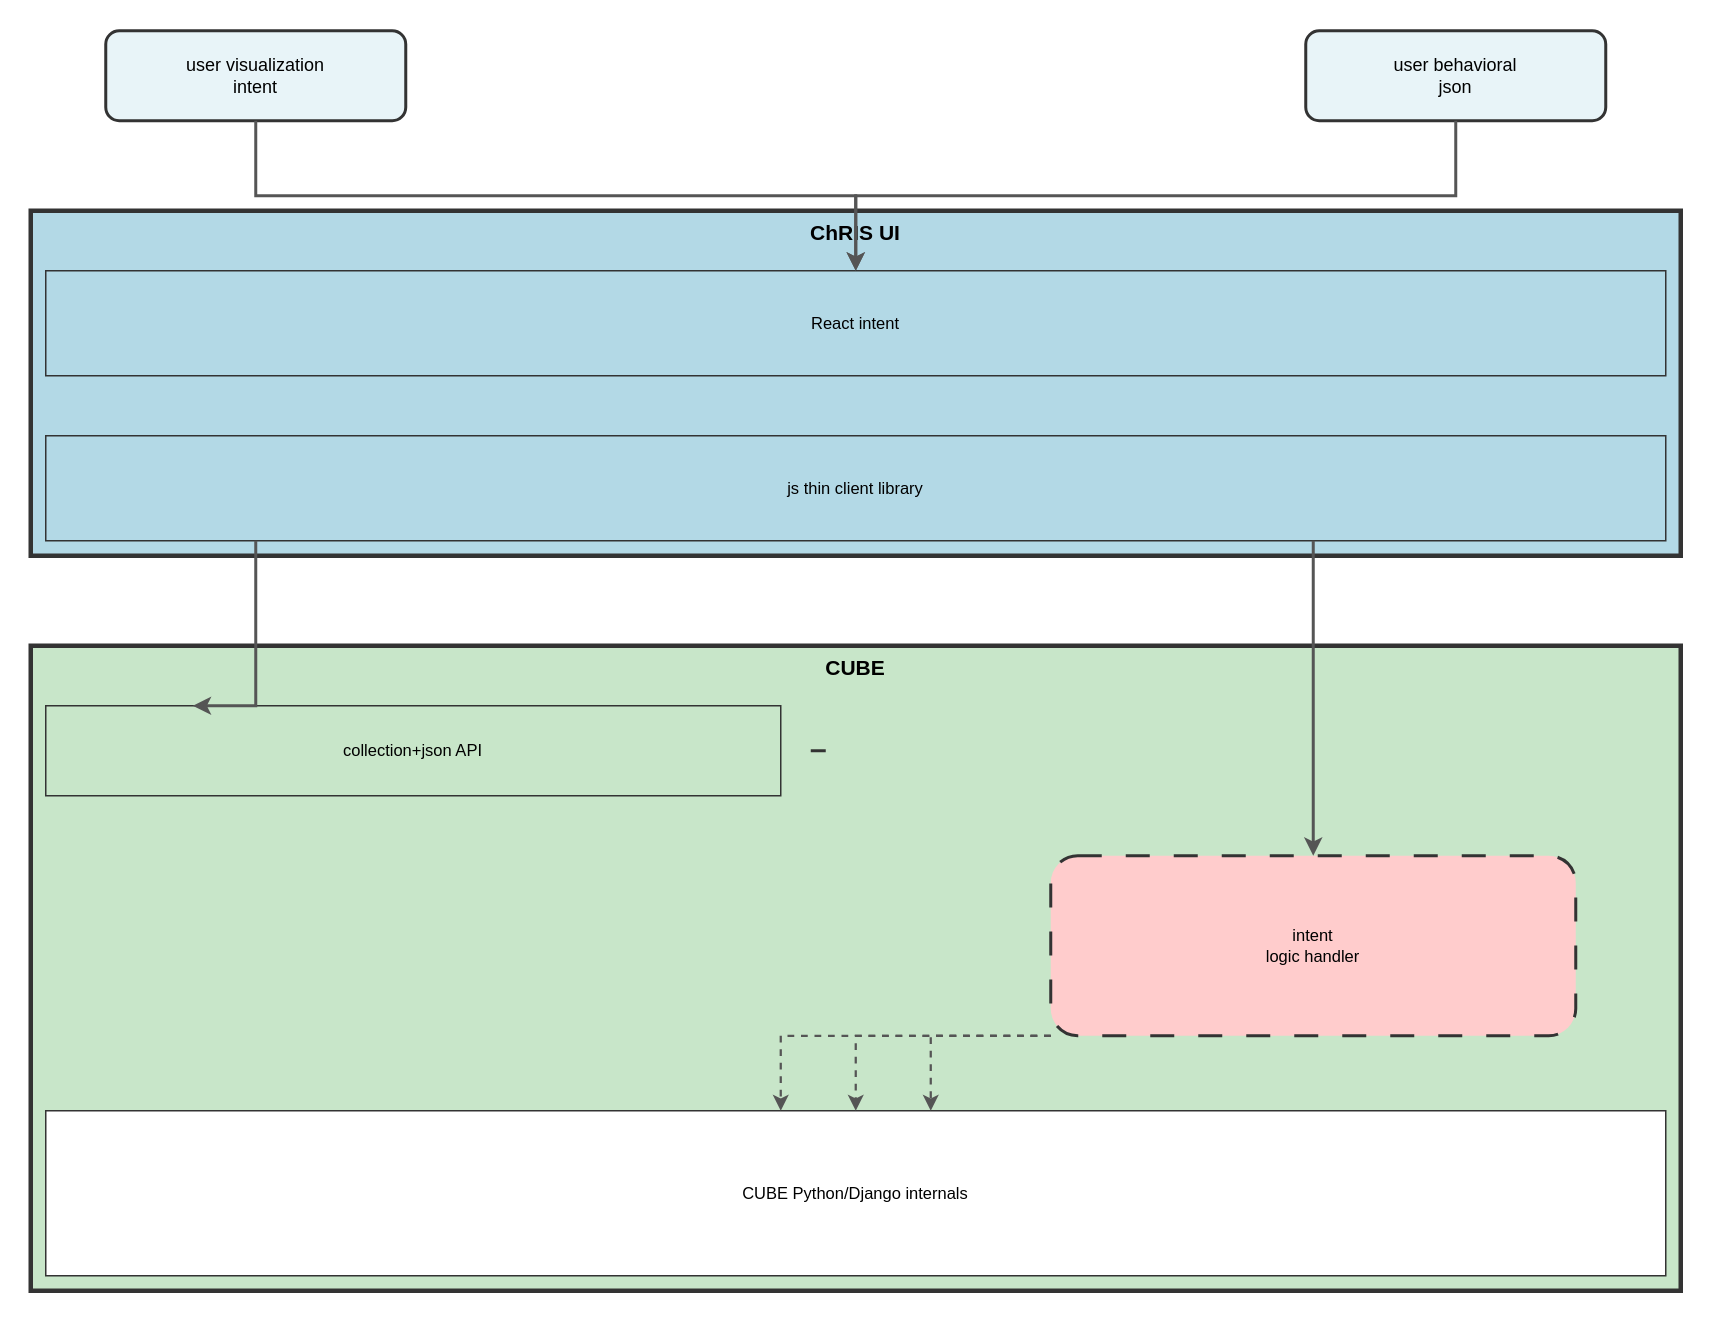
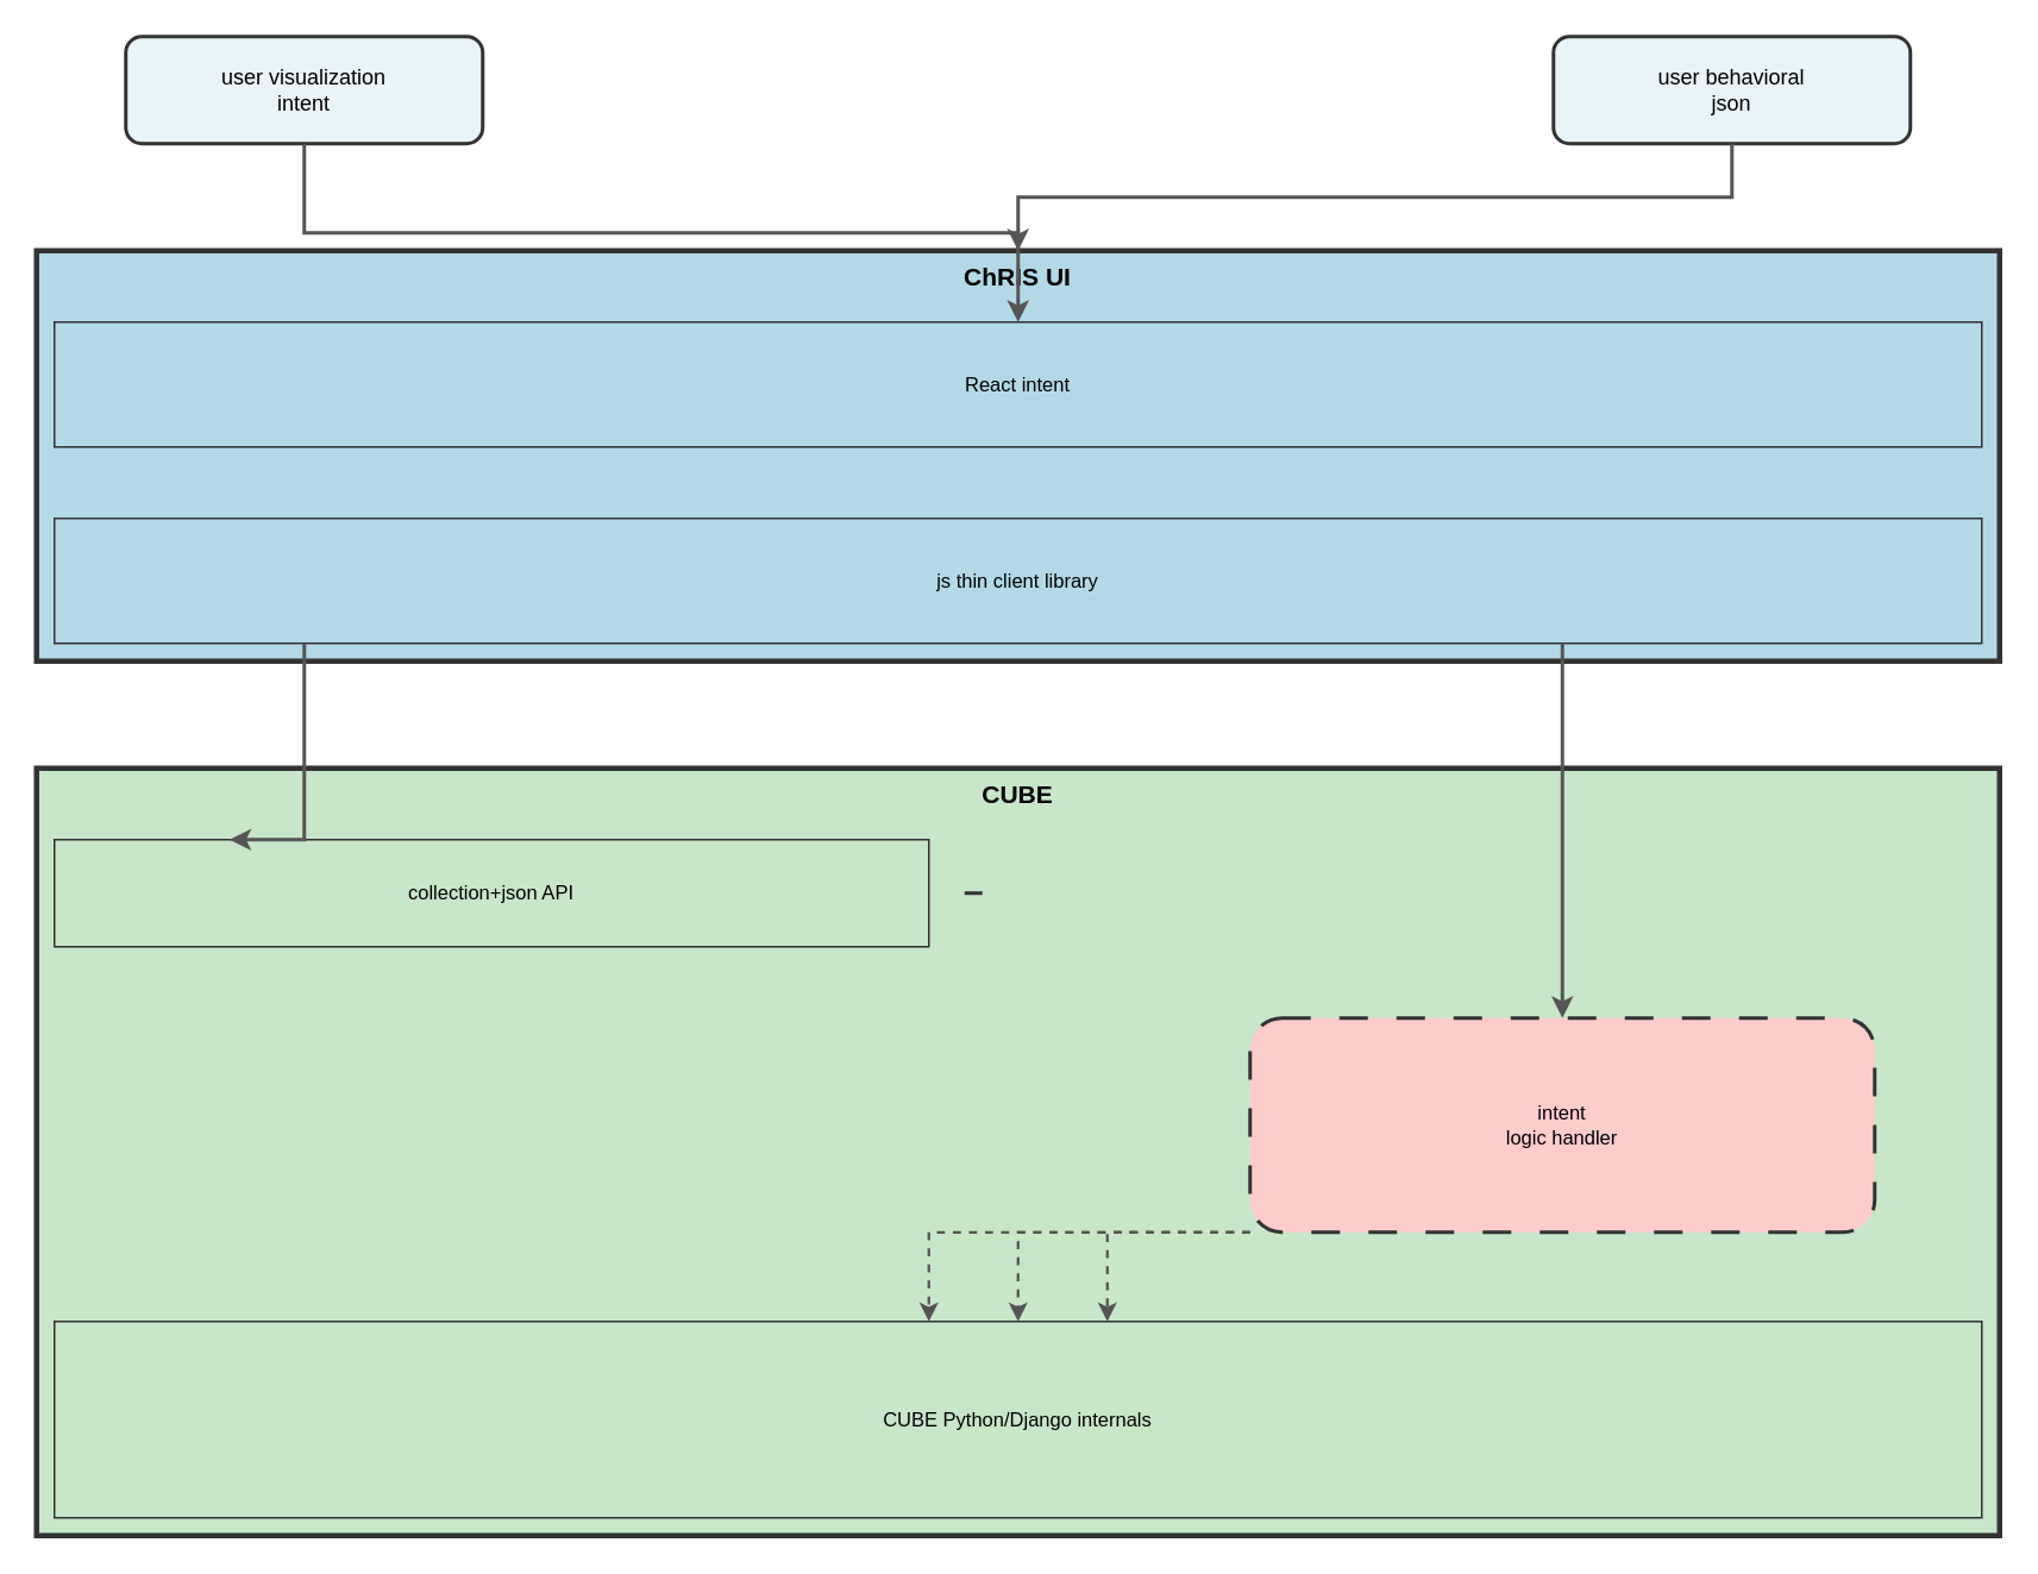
  <mxCell id="0" />
  <mxCell id="1" parent="0" />
  <mxCell id="2" value="user visualization&#10;intent" style="rounded=1;whiteSpace=wrap;html=1;fillColor=#E8F4F8;strokeColor=#333333;strokeWidth=2;fontSize=12;align=center;" vertex="1" parent="1"><mxGeometry x="70" y="20" width="200" height="60" as="geometry" /></mxCell>
  <mxCell id="3" value="user behavioral&#10;json" style="rounded=1;whiteSpace=wrap;html=1;fillColor=#E8F4F8;strokeColor=#333333;strokeWidth=2;fontSize=12;align=center;" vertex="1" parent="1"><mxGeometry x="870" y="20" width="200" height="60" as="geometry" /></mxCell>
  <mxCell id="4" value="ChRIS UI" style="rounded=0;whiteSpace=wrap;html=1;fillColor=#B3D9E6;strokeColor=#333333;strokeWidth=3;fontSize=14;fontStyle=1;verticalAlign=top;align=center;" vertex="1" parent="1"><mxGeometry x="20" y="140" width="1100" height="230" as="geometry" /></mxCell>
  <mxCell id="5" value="React intent" style="rounded=0;whiteSpace=wrap;html=1;fillColor=#B3D9E6;strokeColor=#333333;strokeWidth=1;fontSize=11;align=center;" vertex="1" parent="1"><mxGeometry x="30" y="180" width="1080" height="70" as="geometry" /></mxCell>
  <mxCell id="6" value="js thin client library" style="rounded=0;whiteSpace=wrap;html=1;fillColor=#B3D9E6;strokeColor=#333333;strokeWidth=1;fontSize=11;align=center;" vertex="1" parent="1"><mxGeometry x="30" y="290" width="1080" height="70" as="geometry" /></mxCell>
  <mxCell id="7" value="CUBE" style="rounded=0;whiteSpace=wrap;html=1;fillColor=#C8E6C9;strokeColor=#333333;strokeWidth=3;fontSize=14;fontStyle=1;verticalAlign=top;align=center;" vertex="1" parent="1"><mxGeometry x="20" y="430" width="1100" height="430" as="geometry" /></mxCell>
  <mxCell id="8" value="collection+json API" style="rounded=0;whiteSpace=wrap;html=1;fillColor=#C8E6C9;strokeColor=#333333;strokeWidth=1;fontSize=11;align=center;" vertex="1" parent="1"><mxGeometry x="30" y="470" width="490" height="60" as="geometry" /></mxCell>
  <mxCell id="9" value="" style="line;strokeWidth=2;html=1;strokeColor=#333333;" vertex="1" parent="1"><mxGeometry x="540" y="470" width="10" height="60" as="geometry" /></mxCell>
  <mxCell id="10" value="intent&#10;logic handler" style="rounded=1;whiteSpace=wrap;html=1;fillColor=#FFCCCC;strokeColor=#333333;strokeWidth=2;fontSize=11;align=center;dashed=1;dashPattern=8 8;" vertex="1" parent="1"><mxGeometry x="700" y="570" width="350" height="120" as="geometry" /></mxCell>
- <mxCell id="11" value="CUBE Python/Django internals" style="rounded=0;whiteSpace=wrap;html=1;fillColor=#ffffff;strokeColor=#333333;strokeWidth=1;fontSize=11;align=center;" vertex="1" parent="1"><mxGeometry x="30" y="740" width="1080" height="110" as="geometry" /></mxCell>
+ <mxCell id="11" value="CUBE Python/Django internals" style="rounded=0;whiteSpace=wrap;html=1;fillColor=#C8E6C9;strokeColor=#333333;strokeWidth=1;fontSize=11;align=center;" vertex="1" parent="1"><mxGeometry x="30" y="740" width="1080" height="110" as="geometry" /></mxCell>
  <mxCell id="12" style="edgeStyle=orthogonalEdgeStyle;rounded=0;orthogonalLoop=1;jettySize=auto;html=1;strokeColor=#555555;strokeWidth=2;endArrow=classic;endFill=1;" edge="1" parent="1" source="2" target="5"><mxGeometry relative="1" as="geometry" /></mxCell>
- <mxCell id="13" style="edgeStyle=orthogonalEdgeStyle;rounded=0;orthogonalLoop=1;jettySize=auto;html=1;strokeColor=#555555;strokeWidth=2;endArrow=classic;endFill=1;" edge="1" parent="1" source="3" target="5"><mxGeometry relative="1" as="geometry" /></mxCell>
+ <mxCell id="13" style="edgeStyle=orthogonalEdgeStyle;rounded=0;orthogonalLoop=1;jettySize=auto;html=1;strokeColor=#555555;strokeWidth=2;endArrow=classic;endFill=1;" edge="1" parent="1" source="3" target="4"><mxGeometry relative="1" as="geometry" /></mxCell>
  <mxCell id="14" style="edgeStyle=orthogonalEdgeStyle;rounded=0;orthogonalLoop=1;jettySize=auto;html=1;entryX=0.2;entryY=0;entryDx=0;entryDy=0;strokeColor=#555555;strokeWidth=2;endArrow=classic;endFill=1;" edge="1" parent="1" source="6" target="8"><mxGeometry relative="1" as="geometry"><Array as="points"><mxPoint x="170" y="360" /><mxPoint x="170" y="470" /></Array></mxGeometry></mxCell>
  <mxCell id="15" style="edgeStyle=orthogonalEdgeStyle;rounded=0;orthogonalLoop=1;jettySize=auto;html=1;entryX=0.5;entryY=0;entryDx=0;entryDy=0;strokeColor=#555555;strokeWidth=2;endArrow=classic;endFill=1;" edge="1" parent="1" source="6" target="10"><mxGeometry relative="1" as="geometry"><Array as="points"><mxPoint x="970" y="360" /><mxPoint x="875" y="360" /></Array></mxGeometry></mxCell>
  <mxCell id="16" style="edgeStyle=orthogonalEdgeStyle;rounded=0;orthogonalLoop=1;jettySize=auto;html=1;strokeColor=#555555;strokeWidth=1.5;endArrow=classic;endFill=1;dashed=1;" edge="1" parent="1" source="10" target="11"><mxGeometry relative="1" as="geometry"><Array as="points"><mxPoint x="820" y="690" /><mxPoint x="520" y="690" /></Array></mxGeometry></mxCell>
  <mxCell id="17" style="edgeStyle=orthogonalEdgeStyle;rounded=0;orthogonalLoop=1;jettySize=auto;html=1;strokeColor=#555555;strokeWidth=1.5;endArrow=classic;endFill=1;dashed=1;" edge="1" parent="1" source="10" target="11"><mxGeometry relative="1" as="geometry"><Array as="points"><mxPoint x="875" y="690" /><mxPoint x="570" y="690" /></Array></mxGeometry></mxCell>
  <mxCell id="18" style="edgeStyle=orthogonalEdgeStyle;rounded=0;orthogonalLoop=1;jettySize=auto;html=1;strokeColor=#555555;strokeWidth=1.5;endArrow=classic;endFill=1;dashed=1;" edge="1" parent="1" source="10" target="11"><mxGeometry relative="1" as="geometry"><Array as="points"><mxPoint x="930" y="690" /><mxPoint x="620" y="690" /></Array></mxGeometry></mxCell>
